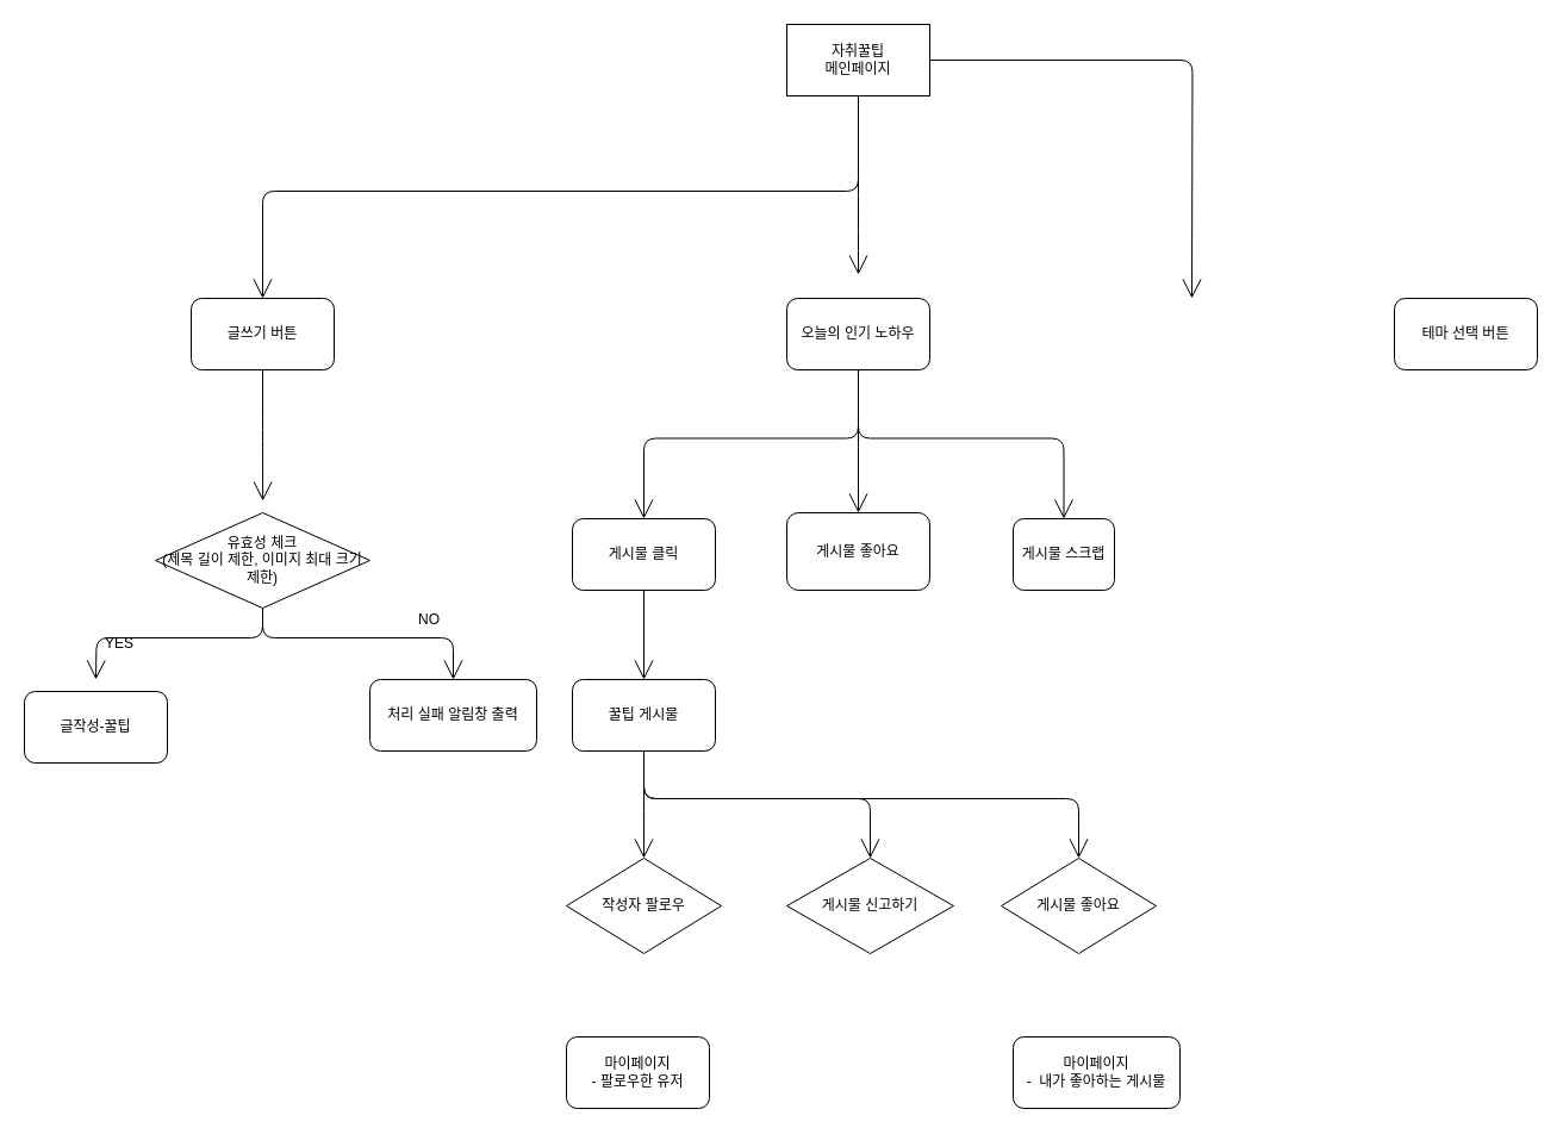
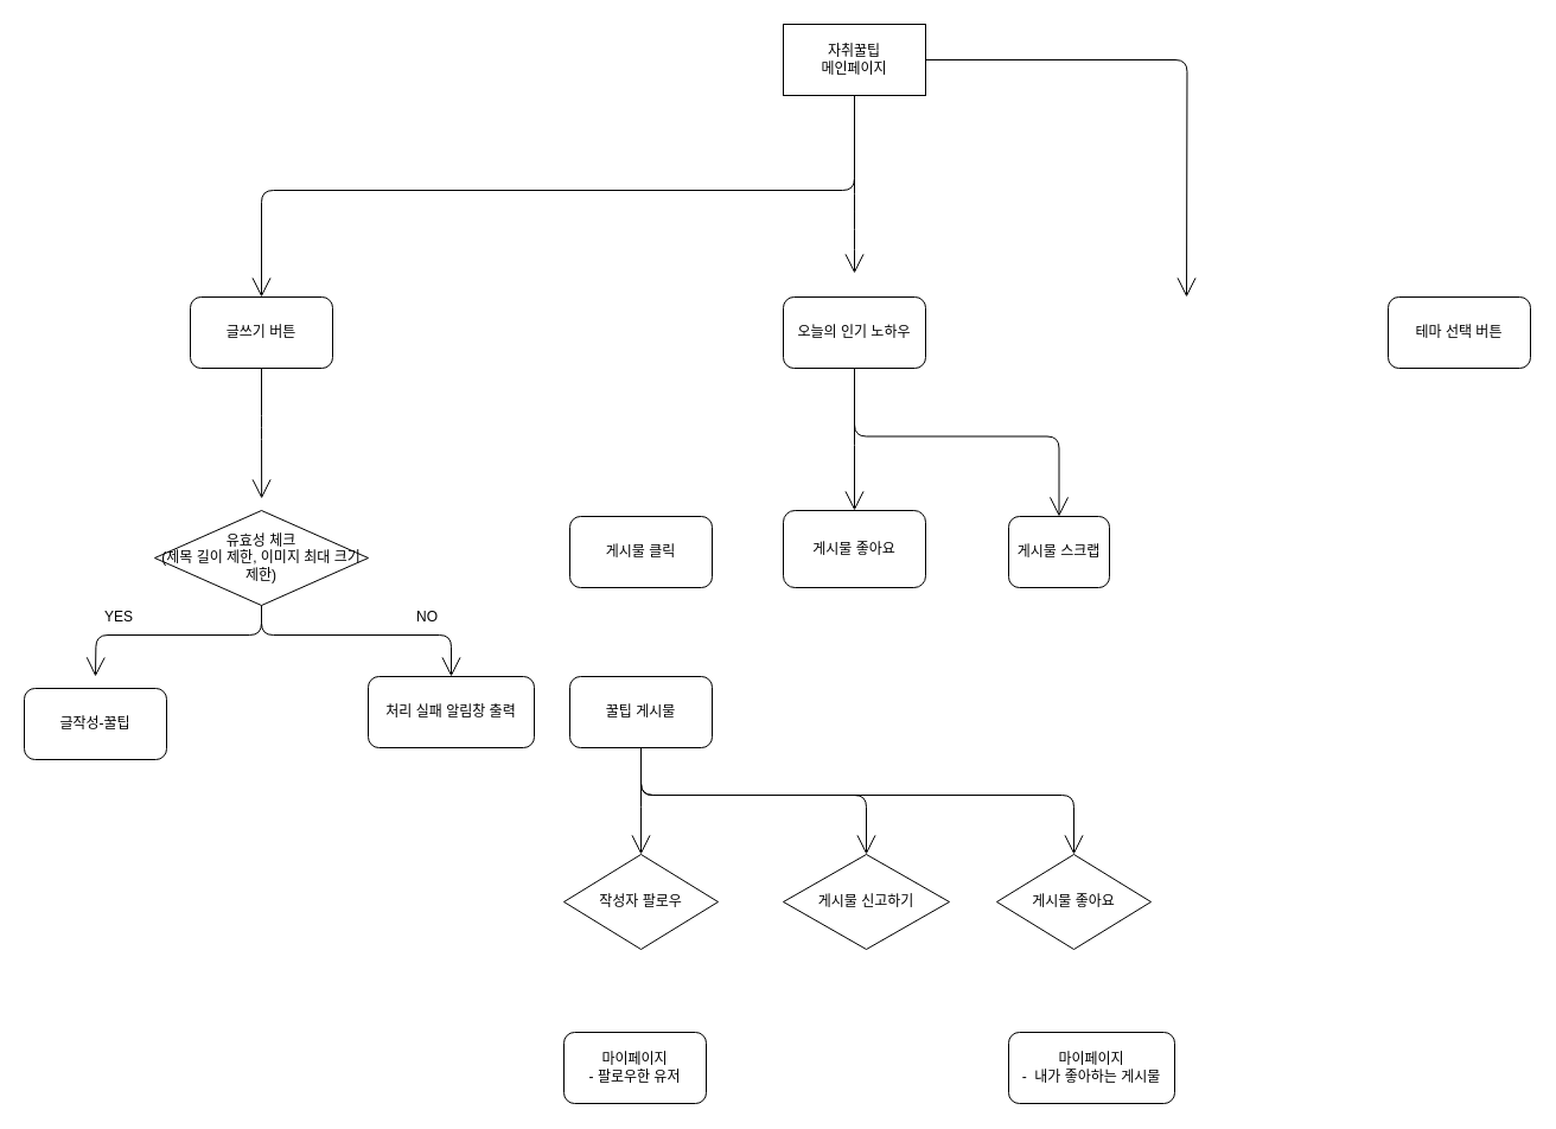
  <mxCell id="0" />
  <mxCell id="1" parent="0" />
  <mxCell id="2" style="edgeStyle=none;orthogonalLoop=1;jettySize=auto;html=1;exitX=0.5;exitY=1;exitDx=0;exitDy=0;endArrow=open;startSize=14;endSize=14;sourcePerimeterSpacing=8;targetPerimeterSpacing=8;curved=1;" edge="1" parent="1" source="5"><mxGeometry relative="1" as="geometry"><mxPoint x="720" y="230" as="targetPoint" /></mxGeometry></mxCell>
  <mxCell id="3" style="edgeStyle=orthogonalEdgeStyle;orthogonalLoop=1;jettySize=auto;html=1;exitX=1;exitY=0.5;exitDx=0;exitDy=0;endArrow=open;startSize=14;endSize=14;sourcePerimeterSpacing=8;targetPerimeterSpacing=8;" edge="1" parent="1" source="5"><mxGeometry relative="1" as="geometry"><mxPoint x="1000" y="250" as="targetPoint" /></mxGeometry></mxCell>
  <mxCell id="4" style="edgeStyle=orthogonalEdgeStyle;orthogonalLoop=1;jettySize=auto;html=1;exitX=0.5;exitY=1;exitDx=0;exitDy=0;endArrow=open;startSize=14;endSize=14;sourcePerimeterSpacing=8;targetPerimeterSpacing=8;entryX=0.5;entryY=0;entryDx=0;entryDy=0;" edge="1" parent="1" source="5" target="16"><mxGeometry relative="1" as="geometry"><mxPoint x="380" y="240" as="targetPoint" /></mxGeometry></mxCell>
  <mxCell id="5" value="자취꿀팁&lt;br&gt;메인페이지" style="whiteSpace=wrap;html=1;hachureGap=4;pointerEvents=0;" vertex="1" parent="1"><mxGeometry x="660" y="20" width="120" height="60" as="geometry" /></mxCell>
  <mxCell id="6" value="글작성-꿀팁" style="rounded=1;whiteSpace=wrap;html=1;hachureGap=4;pointerEvents=0;" vertex="1" parent="1"><mxGeometry x="20" y="580" width="120" height="60" as="geometry" /></mxCell>
- <mxCell id="7" value="YES" style="text;html=1;strokeColor=none;fillColor=none;align=center;verticalAlign=middle;whiteSpace=wrap;rounded=0;hachureGap=4;pointerEvents=0;" vertex="1" parent="1"><mxGeometry x="80" y="530" width="40" height="20" as="geometry" /></mxCell>
+ <mxCell id="7" value="YES" style="text;html=1;strokeColor=none;fillColor=none;align=center;verticalAlign=middle;whiteSpace=wrap;rounded=0;hachureGap=4;pointerEvents=0;" vertex="1" parent="1"><mxGeometry x="80" y="510" width="40" height="20" as="geometry" /></mxCell>
  <mxCell id="8" style="edgeStyle=orthogonalEdgeStyle;orthogonalLoop=1;jettySize=auto;html=1;exitX=0.5;exitY=1;exitDx=0;exitDy=0;endArrow=open;startSize=14;endSize=14;sourcePerimeterSpacing=8;targetPerimeterSpacing=8;" edge="1" parent="1" source="11"><mxGeometry relative="1" as="geometry"><mxPoint x="720" y="430" as="targetPoint" /></mxGeometry></mxCell>
- <mxCell id="9" style="edgeStyle=orthogonalEdgeStyle;orthogonalLoop=1;jettySize=auto;html=1;exitX=0.5;exitY=1;exitDx=0;exitDy=0;entryX=0.5;entryY=0;entryDx=0;entryDy=0;endArrow=open;startSize=14;endSize=14;sourcePerimeterSpacing=8;targetPerimeterSpacing=8;" edge="1" parent="1" source="11" target="14"><mxGeometry relative="1" as="geometry" /></mxCell>
  <mxCell id="10" style="edgeStyle=orthogonalEdgeStyle;orthogonalLoop=1;jettySize=auto;html=1;exitX=0.5;exitY=1;exitDx=0;exitDy=0;entryX=0.5;entryY=0;entryDx=0;entryDy=0;endArrow=open;startSize=14;endSize=14;sourcePerimeterSpacing=8;targetPerimeterSpacing=8;" edge="1" parent="1" source="11" target="23"><mxGeometry relative="1" as="geometry" /></mxCell>
  <mxCell id="11" value="오늘의 인기 노하우" style="rounded=1;whiteSpace=wrap;html=1;hachureGap=4;pointerEvents=0;strokeColor=default;" vertex="1" parent="1"><mxGeometry x="660" y="250" width="120" height="60" as="geometry" /></mxCell>
  <mxCell id="12" value="테마 선택 버튼" style="rounded=1;whiteSpace=wrap;html=1;hachureGap=4;pointerEvents=0;strokeColor=default;" vertex="1" parent="1"><mxGeometry x="1170" y="250" width="120" height="60" as="geometry" /></mxCell>
- <mxCell id="13" style="edgeStyle=orthogonalEdgeStyle;orthogonalLoop=1;jettySize=auto;html=1;exitX=0.5;exitY=1;exitDx=0;exitDy=0;entryX=0.5;entryY=0;entryDx=0;entryDy=0;endArrow=open;startSize=14;endSize=14;sourcePerimeterSpacing=8;targetPerimeterSpacing=8;" edge="1" parent="1" source="14" target="27"><mxGeometry relative="1" as="geometry" /></mxCell>
  <mxCell id="14" value="게시물 클릭" style="rounded=1;whiteSpace=wrap;html=1;hachureGap=4;pointerEvents=0;strokeColor=default;" vertex="1" parent="1"><mxGeometry x="480" y="435" width="120" height="60" as="geometry" /></mxCell>
  <mxCell id="15" style="edgeStyle=orthogonalEdgeStyle;orthogonalLoop=1;jettySize=auto;html=1;exitX=0.5;exitY=1;exitDx=0;exitDy=0;endArrow=open;startSize=14;endSize=14;sourcePerimeterSpacing=8;targetPerimeterSpacing=8;" edge="1" parent="1" source="16"><mxGeometry relative="1" as="geometry"><mxPoint x="220.143" y="420" as="targetPoint" /></mxGeometry></mxCell>
  <mxCell id="16" value="글쓰기 버튼" style="rounded=1;whiteSpace=wrap;html=1;hachureGap=4;pointerEvents=0;strokeColor=default;" vertex="1" parent="1"><mxGeometry x="160" y="250" width="120" height="60" as="geometry" /></mxCell>
  <mxCell id="17" style="edgeStyle=orthogonalEdgeStyle;orthogonalLoop=1;jettySize=auto;html=1;exitX=0.5;exitY=1;exitDx=0;exitDy=0;endArrow=open;startSize=14;endSize=14;sourcePerimeterSpacing=8;targetPerimeterSpacing=8;" edge="1" parent="1" source="19"><mxGeometry relative="1" as="geometry"><mxPoint x="80" y="570" as="targetPoint" /></mxGeometry></mxCell>
  <mxCell id="18" style="edgeStyle=orthogonalEdgeStyle;orthogonalLoop=1;jettySize=auto;html=1;exitX=0.5;exitY=1;exitDx=0;exitDy=0;entryX=0.5;entryY=0;entryDx=0;entryDy=0;endArrow=open;startSize=14;endSize=14;sourcePerimeterSpacing=8;targetPerimeterSpacing=8;" edge="1" parent="1" source="19" target="20"><mxGeometry relative="1" as="geometry" /></mxCell>
  <mxCell id="19" value="유효성 체크&lt;br&gt;(제목 길이 제한, 이미지 최대 크기 제한)" style="rhombus;whiteSpace=wrap;html=1;hachureGap=4;pointerEvents=0;strokeColor=default;" vertex="1" parent="1"><mxGeometry x="130" y="430" width="180" height="80" as="geometry" /></mxCell>
  <mxCell id="20" value="처리 실패 알림창 출력" style="rounded=1;whiteSpace=wrap;html=1;hachureGap=4;pointerEvents=0;strokeColor=default;" vertex="1" parent="1"><mxGeometry x="310" y="570" width="140" height="60" as="geometry" /></mxCell>
  <mxCell id="21" value="NO" style="text;html=1;strokeColor=none;fillColor=none;align=center;verticalAlign=middle;whiteSpace=wrap;rounded=0;hachureGap=4;pointerEvents=0;" vertex="1" parent="1"><mxGeometry x="340" y="510" width="40" height="20" as="geometry" /></mxCell>
  <mxCell id="22" value="게시물 좋아요" style="rounded=1;whiteSpace=wrap;html=1;hachureGap=4;pointerEvents=0;strokeColor=default;" vertex="1" parent="1"><mxGeometry x="660" y="430" width="120" height="65" as="geometry" /></mxCell>
  <mxCell id="23" value="게시물 스크랩" style="rounded=1;whiteSpace=wrap;html=1;hachureGap=4;pointerEvents=0;strokeColor=default;" vertex="1" parent="1"><mxGeometry x="850" y="435" width="85" height="60" as="geometry" /></mxCell>
  <mxCell id="24" style="edgeStyle=orthogonalEdgeStyle;orthogonalLoop=1;jettySize=auto;html=1;exitX=0.5;exitY=1;exitDx=0;exitDy=0;endArrow=open;startSize=14;endSize=14;sourcePerimeterSpacing=8;targetPerimeterSpacing=8;" edge="1" parent="1" source="27"><mxGeometry relative="1" as="geometry"><mxPoint x="540" y="720" as="targetPoint" /></mxGeometry></mxCell>
  <mxCell id="25" style="edgeStyle=orthogonalEdgeStyle;orthogonalLoop=1;jettySize=auto;html=1;exitX=0.5;exitY=1;exitDx=0;exitDy=0;endArrow=open;startSize=14;endSize=14;sourcePerimeterSpacing=8;targetPerimeterSpacing=8;entryX=0.5;entryY=0;entryDx=0;entryDy=0;" edge="1" parent="1" source="27" target="29"><mxGeometry relative="1" as="geometry"><mxPoint x="730" y="710" as="targetPoint" /></mxGeometry></mxCell>
  <mxCell id="26" style="edgeStyle=orthogonalEdgeStyle;orthogonalLoop=1;jettySize=auto;html=1;exitX=0.5;exitY=1;exitDx=0;exitDy=0;endArrow=open;startSize=14;endSize=14;sourcePerimeterSpacing=8;targetPerimeterSpacing=8;entryX=0.5;entryY=0;entryDx=0;entryDy=0;" edge="1" parent="1" source="27" target="30"><mxGeometry relative="1" as="geometry"><mxPoint x="900" y="710" as="targetPoint" /></mxGeometry></mxCell>
  <mxCell id="27" value="꿀팁 게시물" style="rounded=1;whiteSpace=wrap;html=1;hachureGap=4;pointerEvents=0;strokeColor=default;" vertex="1" parent="1"><mxGeometry x="480" y="570" width="120" height="60" as="geometry" /></mxCell>
  <mxCell id="28" value="작성자 팔로우" style="rhombus;whiteSpace=wrap;html=1;hachureGap=4;pointerEvents=0;strokeColor=default;" vertex="1" parent="1"><mxGeometry x="475" y="720" width="130" height="80" as="geometry" /></mxCell>
  <mxCell id="29" value="게시물 신고하기" style="rhombus;whiteSpace=wrap;html=1;hachureGap=4;pointerEvents=0;strokeColor=default;" vertex="1" parent="1"><mxGeometry x="660" y="720" width="140" height="80" as="geometry" /></mxCell>
  <mxCell id="30" value="게시물 좋아요" style="rhombus;whiteSpace=wrap;html=1;hachureGap=4;pointerEvents=0;strokeColor=default;" vertex="1" parent="1"><mxGeometry x="840" y="720" width="130" height="80" as="geometry" /></mxCell>
  <mxCell id="31" value="마이페이지&lt;br&gt;- 팔로우한 유저" style="rounded=1;whiteSpace=wrap;html=1;hachureGap=4;pointerEvents=0;strokeColor=default;" vertex="1" parent="1"><mxGeometry x="475" y="870" width="120" height="60" as="geometry" /></mxCell>
  <mxCell id="32" value="마이페이지&lt;br&gt;-&amp;nbsp; 내가 좋아하는 게시물" style="rounded=1;whiteSpace=wrap;html=1;hachureGap=4;pointerEvents=0;strokeColor=default;" vertex="1" parent="1"><mxGeometry x="850" y="870" width="140" height="60" as="geometry" /></mxCell>
